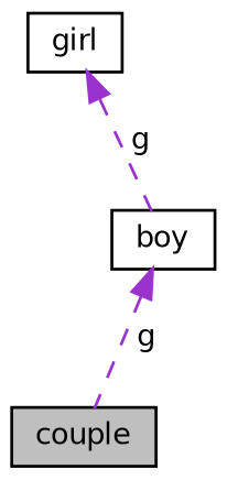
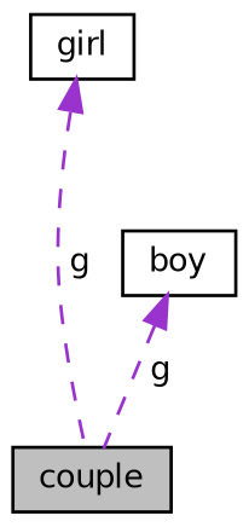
  digraph {
    node [color=black fillcolor=white fontname=Helvetica fontsize=10 shape=record style=filled]
    edge [color=darkorchid3 dir=back fontname=Helvetica fontsize=10 labelfontname=Helvetica labelfontsize=10 style=dashed]
    n1 [fillcolor=grey75 fontcolor=black height=0.2 label=couple width=0.4]
    n2 [height=0.2 label=boy width=0.4]
    n3 [height=0.2 label=girl width=0.4]
    n2 -> n1 [label=" g"]
-   n3 -> n2 [label=" g"]
+   n3 -> n1 [label=" g"]
  }
